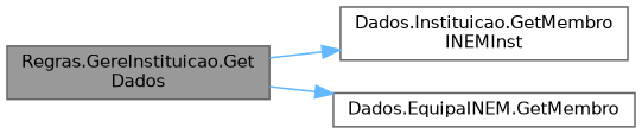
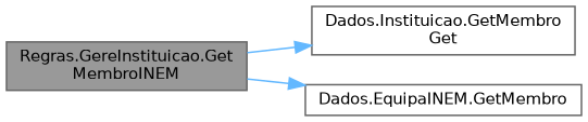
  digraph {
    rankdir=LR
    node [color=grey40 fillcolor=white fontname=Helvetica fontsize=10 shape=box style=filled]
    edge [color=steelblue1 fontname=Helvetica fontsize=10 labelfontname=Helvetica labelfontsize=10 style=solid]
-   n1 [color=gray40 fillcolor=grey60 fontcolor=black height=0.2 label="Regras.GereInstituicao.Get\lDados" width=0.4]
-   n2 [height=0.2 label="Dados.Instituicao.GetMembro\lINEMInst" width=0.4]
+   n1 [color=gray40 fillcolor=grey60 fontcolor=black height=0.2 label="Regras.GereInstituicao.Get\lMembroINEM" width=0.4]
+   n2 [height=0.2 label="Dados.Instituicao.GetMembro\lGet" width=0.4]
    n3 [height=0.2 label="Dados.EquipaINEM.GetMembro" width=0.4]
    n1 -> n2
    n1 -> n3
  }
